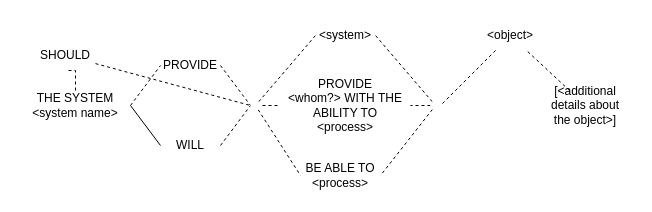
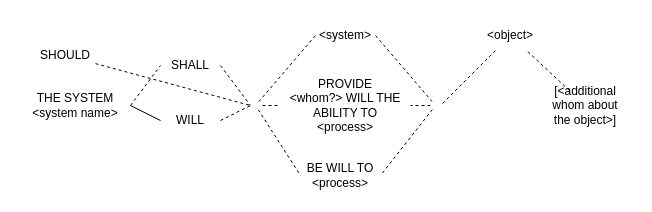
  <mxCell id="0" />
  <mxCell id="1" parent="0" />
- <mxCell id="2" style="edgeStyle=orthogonalEdgeStyle;rounded=0;orthogonalLoop=1;jettySize=auto;html=1;dashed=1;endArrow=none;endFill=0;" edge="1" parent="1" source="5" target="9"><mxGeometry relative="1" as="geometry" /></mxCell>
  <mxCell id="3" style="rounded=0;orthogonalLoop=1;jettySize=auto;html=1;dashed=1;endArrow=none;endFill=0;exitX=1;exitY=0.5;exitDx=0;exitDy=0;entryX=0;entryY=0.5;entryDx=0;entryDy=0;" edge="1" parent="1" source="5" target="7"><mxGeometry relative="1" as="geometry" /></mxCell>
  <mxCell id="4" style="edgeStyle=none;rounded=0;orthogonalLoop=1;jettySize=auto;html=1;dashed=0;endArrow=none;endFill=0;exitX=1;exitY=0.5;exitDx=0;exitDy=0;entryX=0;entryY=0.5;entryDx=0;entryDy=0;" edge="1" parent="1" source="5" target="11"><mxGeometry relative="1" as="geometry" /></mxCell>
  <mxCell id="5" value="THE SYSTEM &amp;lt;system name&amp;gt;" style="text;html=1;strokeColor=none;fillColor=none;align=center;verticalAlign=middle;whiteSpace=wrap;rounded=0;" vertex="1" parent="1"><mxGeometry x="20" y="90" width="110" height="30" as="geometry" /></mxCell>
  <mxCell id="6" style="edgeStyle=none;rounded=0;orthogonalLoop=1;jettySize=auto;html=1;entryX=0;entryY=0.5;entryDx=0;entryDy=0;dashed=1;endArrow=none;endFill=0;exitX=1;exitY=0.5;exitDx=0;exitDy=0;" edge="1" parent="1" source="7" target="22"><mxGeometry relative="1" as="geometry" /></mxCell>
- <mxCell id="7" value="PROVIDE" style="text;html=1;strokeColor=none;fillColor=none;align=center;verticalAlign=middle;whiteSpace=wrap;rounded=0;" vertex="1" parent="1"><mxGeometry x="160" y="50" width="60" height="30" as="geometry" /></mxCell>
+ <mxCell id="7" value="SHALL" style="text;html=1;strokeColor=none;fillColor=none;align=center;verticalAlign=middle;whiteSpace=wrap;rounded=0;" vertex="1" parent="1"><mxGeometry x="160" y="50" width="60" height="30" as="geometry" /></mxCell>
  <mxCell id="8" style="edgeStyle=none;rounded=0;orthogonalLoop=1;jettySize=auto;html=1;entryX=0;entryY=0.5;entryDx=0;entryDy=0;dashed=1;endArrow=none;endFill=0;" edge="1" parent="1" source="9" target="22"><mxGeometry relative="1" as="geometry" /></mxCell>
  <mxCell id="9" value="SHOULD" style="text;html=1;strokeColor=none;fillColor=none;align=center;verticalAlign=middle;whiteSpace=wrap;rounded=0;" vertex="1" parent="1"><mxGeometry x="35" y="40" width="60" height="30" as="geometry" /></mxCell>
  <mxCell id="10" style="edgeStyle=none;rounded=0;orthogonalLoop=1;jettySize=auto;html=1;entryX=0;entryY=0.5;entryDx=0;entryDy=0;dashed=1;endArrow=none;endFill=0;exitX=1;exitY=0.5;exitDx=0;exitDy=0;" edge="1" parent="1" source="11" target="22"><mxGeometry relative="1" as="geometry" /></mxCell>
- <mxCell id="11" value="WILL" style="text;html=1;strokeColor=none;fillColor=none;align=center;verticalAlign=middle;whiteSpace=wrap;rounded=0;" vertex="1" parent="1"><mxGeometry x="160" y="130" width="60" height="30" as="geometry" /></mxCell>
+ <mxCell id="11" value="WILL" style="text;html=1;strokeColor=none;fillColor=none;align=center;verticalAlign=middle;whiteSpace=wrap;rounded=0;" vertex="1" parent="1"><mxGeometry x="160" y="105" width="60" height="30" as="geometry" /></mxCell>
  <mxCell id="12" value="&amp;lt;system&amp;gt;" style="text;html=1;strokeColor=none;fillColor=none;align=center;verticalAlign=middle;whiteSpace=wrap;rounded=0;" vertex="1" parent="1"><mxGeometry x="315" y="20" width="60" height="30" as="geometry" /></mxCell>
- <mxCell id="13" value="PROVIDE&lt;br&gt;&amp;lt;whom?&amp;gt; WITH THE ABILITY TO&lt;br&gt;&amp;lt;process&amp;gt;" style="text;html=1;strokeColor=none;fillColor=none;align=center;verticalAlign=middle;whiteSpace=wrap;rounded=0;" vertex="1" parent="1"><mxGeometry x="280" y="90" width="130" height="30" as="geometry" /></mxCell>
- <mxCell id="14" value="BE ABLE TO&lt;br&gt;&amp;lt;process&amp;gt;" style="text;html=1;strokeColor=none;fillColor=none;align=center;verticalAlign=middle;whiteSpace=wrap;rounded=0;" vertex="1" parent="1"><mxGeometry x="300" y="160" width="80" height="30" as="geometry" /></mxCell>
+ <mxCell id="13" value="PROVIDE&lt;br&gt;&amp;lt;whom?&amp;gt; WILL THE ABILITY TO&lt;br&gt;&amp;lt;process&amp;gt;" style="text;html=1;strokeColor=none;fillColor=none;align=center;verticalAlign=middle;whiteSpace=wrap;rounded=0;" vertex="1" parent="1"><mxGeometry x="280" y="90" width="130" height="30" as="geometry" /></mxCell>
+ <mxCell id="14" value="BE WILL TO&lt;br&gt;&amp;lt;process&amp;gt;" style="text;html=1;strokeColor=none;fillColor=none;align=center;verticalAlign=middle;whiteSpace=wrap;rounded=0;" vertex="1" parent="1"><mxGeometry x="300" y="160" width="80" height="30" as="geometry" /></mxCell>
  <mxCell id="15" style="edgeStyle=none;rounded=0;orthogonalLoop=1;jettySize=auto;html=1;entryX=1;entryY=0.5;entryDx=0;entryDy=0;dashed=1;endArrow=none;endFill=0;" edge="1" parent="1" source="16" target="26"><mxGeometry relative="1" as="geometry" /></mxCell>
  <mxCell id="16" value="&amp;lt;object&amp;gt;" style="text;html=1;strokeColor=none;fillColor=none;align=center;verticalAlign=middle;whiteSpace=wrap;rounded=0;" vertex="1" parent="1"><mxGeometry x="480" y="20" width="60" height="30" as="geometry" /></mxCell>
  <mxCell id="17" style="edgeStyle=none;rounded=0;orthogonalLoop=1;jettySize=auto;html=1;dashed=1;endArrow=none;endFill=0;" edge="1" parent="1" source="18" target="16"><mxGeometry relative="1" as="geometry" /></mxCell>
- <mxCell id="18" value="[&amp;lt;additional&lt;br&gt;details about&lt;br&gt;the object&amp;gt;]" style="text;html=1;strokeColor=none;fillColor=none;align=center;verticalAlign=middle;whiteSpace=wrap;rounded=0;" vertex="1" parent="1"><mxGeometry x="540" y="90" width="90" height="30" as="geometry" /></mxCell>
+ <mxCell id="18" value="[&amp;lt;additional&lt;br&gt;whom about&lt;br&gt;the object&amp;gt;]" style="text;html=1;strokeColor=none;fillColor=none;align=center;verticalAlign=middle;whiteSpace=wrap;rounded=0;" vertex="1" parent="1"><mxGeometry x="540" y="90" width="90" height="30" as="geometry" /></mxCell>
  <mxCell id="19" style="edgeStyle=none;rounded=0;orthogonalLoop=1;jettySize=auto;html=1;entryX=0;entryY=0.5;entryDx=0;entryDy=0;dashed=1;endArrow=none;endFill=0;" edge="1" parent="1" source="22" target="12"><mxGeometry relative="1" as="geometry" /></mxCell>
  <mxCell id="20" style="edgeStyle=none;rounded=0;orthogonalLoop=1;jettySize=auto;html=1;exitX=0;exitY=0.5;exitDx=0;exitDy=0;dashed=1;endArrow=none;endFill=0;" edge="1" parent="1" source="22" target="13"><mxGeometry relative="1" as="geometry" /></mxCell>
  <mxCell id="21" style="edgeStyle=none;rounded=0;orthogonalLoop=1;jettySize=auto;html=1;entryX=0;entryY=0.5;entryDx=0;entryDy=0;dashed=1;endArrow=none;endFill=0;" edge="1" parent="1" source="22" target="14"><mxGeometry relative="1" as="geometry" /></mxCell>
  <mxCell id="22" value="" style="ellipse;whiteSpace=wrap;html=1;aspect=fixed;strokeColor=none;fillColor=#FFFFFF;gradientColor=none;" vertex="1" parent="1"><mxGeometry x="250" y="100" width="10" height="10" as="geometry" /></mxCell>
  <mxCell id="23" style="edgeStyle=none;rounded=0;orthogonalLoop=1;jettySize=auto;html=1;dashed=1;endArrow=none;endFill=0;" edge="1" parent="1" source="26" target="13"><mxGeometry relative="1" as="geometry" /></mxCell>
  <mxCell id="24" style="edgeStyle=none;rounded=0;orthogonalLoop=1;jettySize=auto;html=1;entryX=1;entryY=0.5;entryDx=0;entryDy=0;dashed=1;endArrow=none;endFill=0;" edge="1" parent="1" source="26" target="12"><mxGeometry relative="1" as="geometry" /></mxCell>
  <mxCell id="25" style="edgeStyle=none;rounded=0;orthogonalLoop=1;jettySize=auto;html=1;entryX=1;entryY=0.5;entryDx=0;entryDy=0;dashed=1;endArrow=none;endFill=0;" edge="1" parent="1" source="26" target="14"><mxGeometry relative="1" as="geometry" /></mxCell>
  <mxCell id="26" value="" style="ellipse;whiteSpace=wrap;html=1;aspect=fixed;strokeColor=none;fillColor=#FFFFFF;gradientColor=none;" vertex="1" parent="1"><mxGeometry x="430" y="100" width="10" height="10" as="geometry" /></mxCell>
